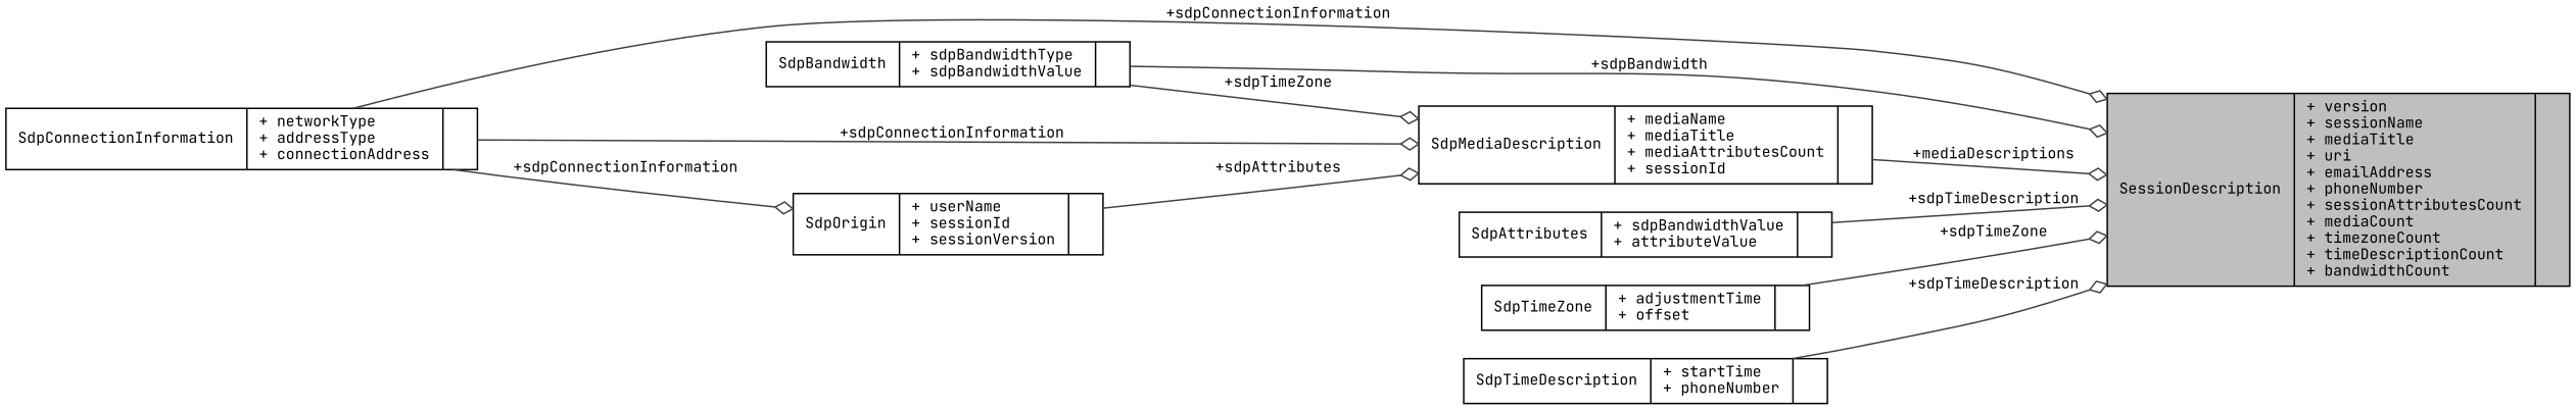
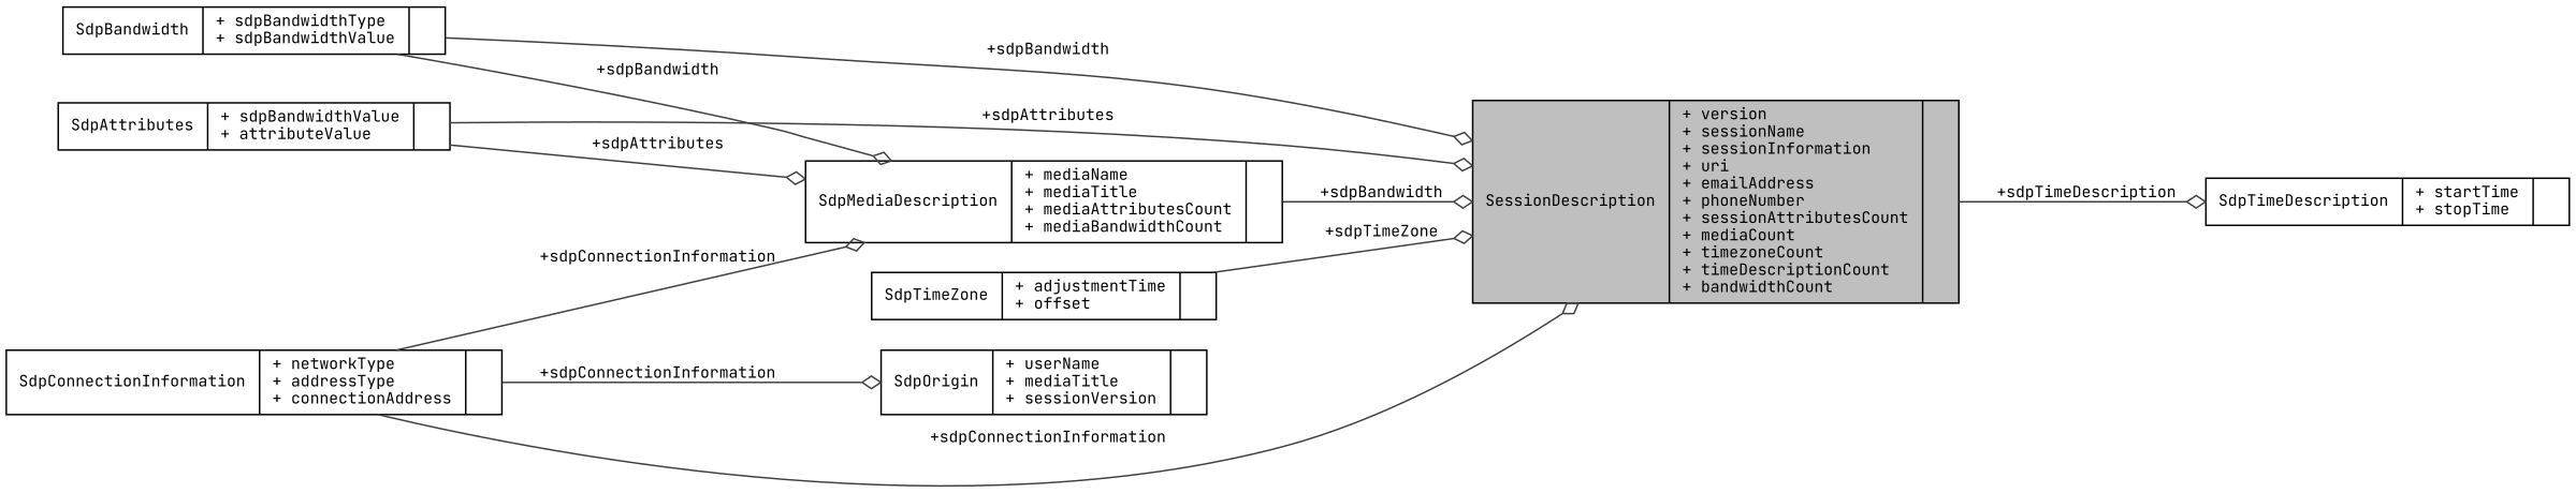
  digraph {
    fontname="JetBrains Mono"
    rankdir=LR
    node [color=black fillcolor=white fontname="JetBrains Mono" fontsize=10 shape=record style=filled]
    edge [arrowhead=odiamond color=grey25 fontname="JetBrains Mono" fontsize=10 labelfontname=Helvetica labelfontsize=10 style=solid]
-   n1 [fillcolor=grey75 fontcolor=black height=0.2 label="{SessionDescription\n|+ version\l+ sessionName\l+ mediaTitle\l+ uri\l+ emailAddress\l+ phoneNumber\l+ sessionAttributesCount\l+ mediaCount\l+ timezoneCount\l+ timeDescriptionCount\l+ bandwidthCount\l|}" width=0.4]
+   n1 [fillcolor=grey75 fontcolor=black height=0.2 label="{SessionDescription\n|+ version\l+ sessionName\l+ sessionInformation\l+ uri\l+ emailAddress\l+ phoneNumber\l+ sessionAttributesCount\l+ mediaCount\l+ timezoneCount\l+ timeDescriptionCount\l+ bandwidthCount\l|}" width=0.4]
    n2 [height=0.2 label="{SdpBandwidth\n|+ sdpBandwidthType\l+ sdpBandwidthValue\l|}" width=0.4]
-   n3 [height=0.2 label="{SdpMediaDescription\n|+ mediaName\l+ mediaTitle\l+ mediaAttributesCount\l+ sessionId\l|}" width=0.4]
+   n3 [height=0.2 label="{SdpMediaDescription\n|+ mediaName\l+ mediaTitle\l+ mediaAttributesCount\l+ mediaBandwidthCount\l|}" width=0.4]
    n4 [height=0.2 label="{SdpAttributes\n|+ sdpBandwidthValue\l+ attributeValue\l|}" width=0.4]
    n5 [height=0.2 label="{SdpTimeZone\n|+ adjustmentTime\l+ offset\l|}" width=0.4]
-   n6 [height=0.2 label="{SdpOrigin\n|+ userName\l+ sessionId\l+ sessionVersion\l|}" width=0.4]
+   n6 [height=0.2 label="{SdpOrigin\n|+ userName\l+ mediaTitle\l+ sessionVersion\l|}" width=0.4]
    n7 [height=0.2 label="{SdpConnectionInformation\n|+ networkType\l+ addressType\l+ connectionAddress\l|}" width=0.4]
-   n8 [height=0.2 label="{SdpTimeDescription\n|+ startTime\l+ phoneNumber\l|}" width=0.4]
+   n8 [height=0.2 label="{SdpTimeDescription\n|+ startTime\l+ stopTime\l|}" width=0.4]
    n2 -> n1 [label=" +sdpBandwidth"]
-   n2 -> n3 [label=" +sdpTimeZone"]
-   n3 -> n1 [label=" +mediaDescriptions"]
-   n4 -> n1 [label=" +sdpTimeDescription"]
-   n6 -> n3 [label=" +sdpAttributes"]
+   n2 -> n3 [label=" +sdpBandwidth"]
+   n3 -> n1 [label=" +sdpBandwidth"]
+   n4 -> n1 [label=" +sdpAttributes"]
+   n4 -> n3 [label=" +sdpAttributes"]
    n5 -> n1 [label=" +sdpTimeZone"]
    n7 -> n1 [label=" +sdpConnectionInformation"]
    n7 -> n3 [label=" +sdpConnectionInformation"]
    n7 -> n6 [label=" +sdpConnectionInformation"]
-   n8 -> n1 [label=" +sdpTimeDescription"]
+   n1 -> n8 [label=" +sdpTimeDescription"]
  }
